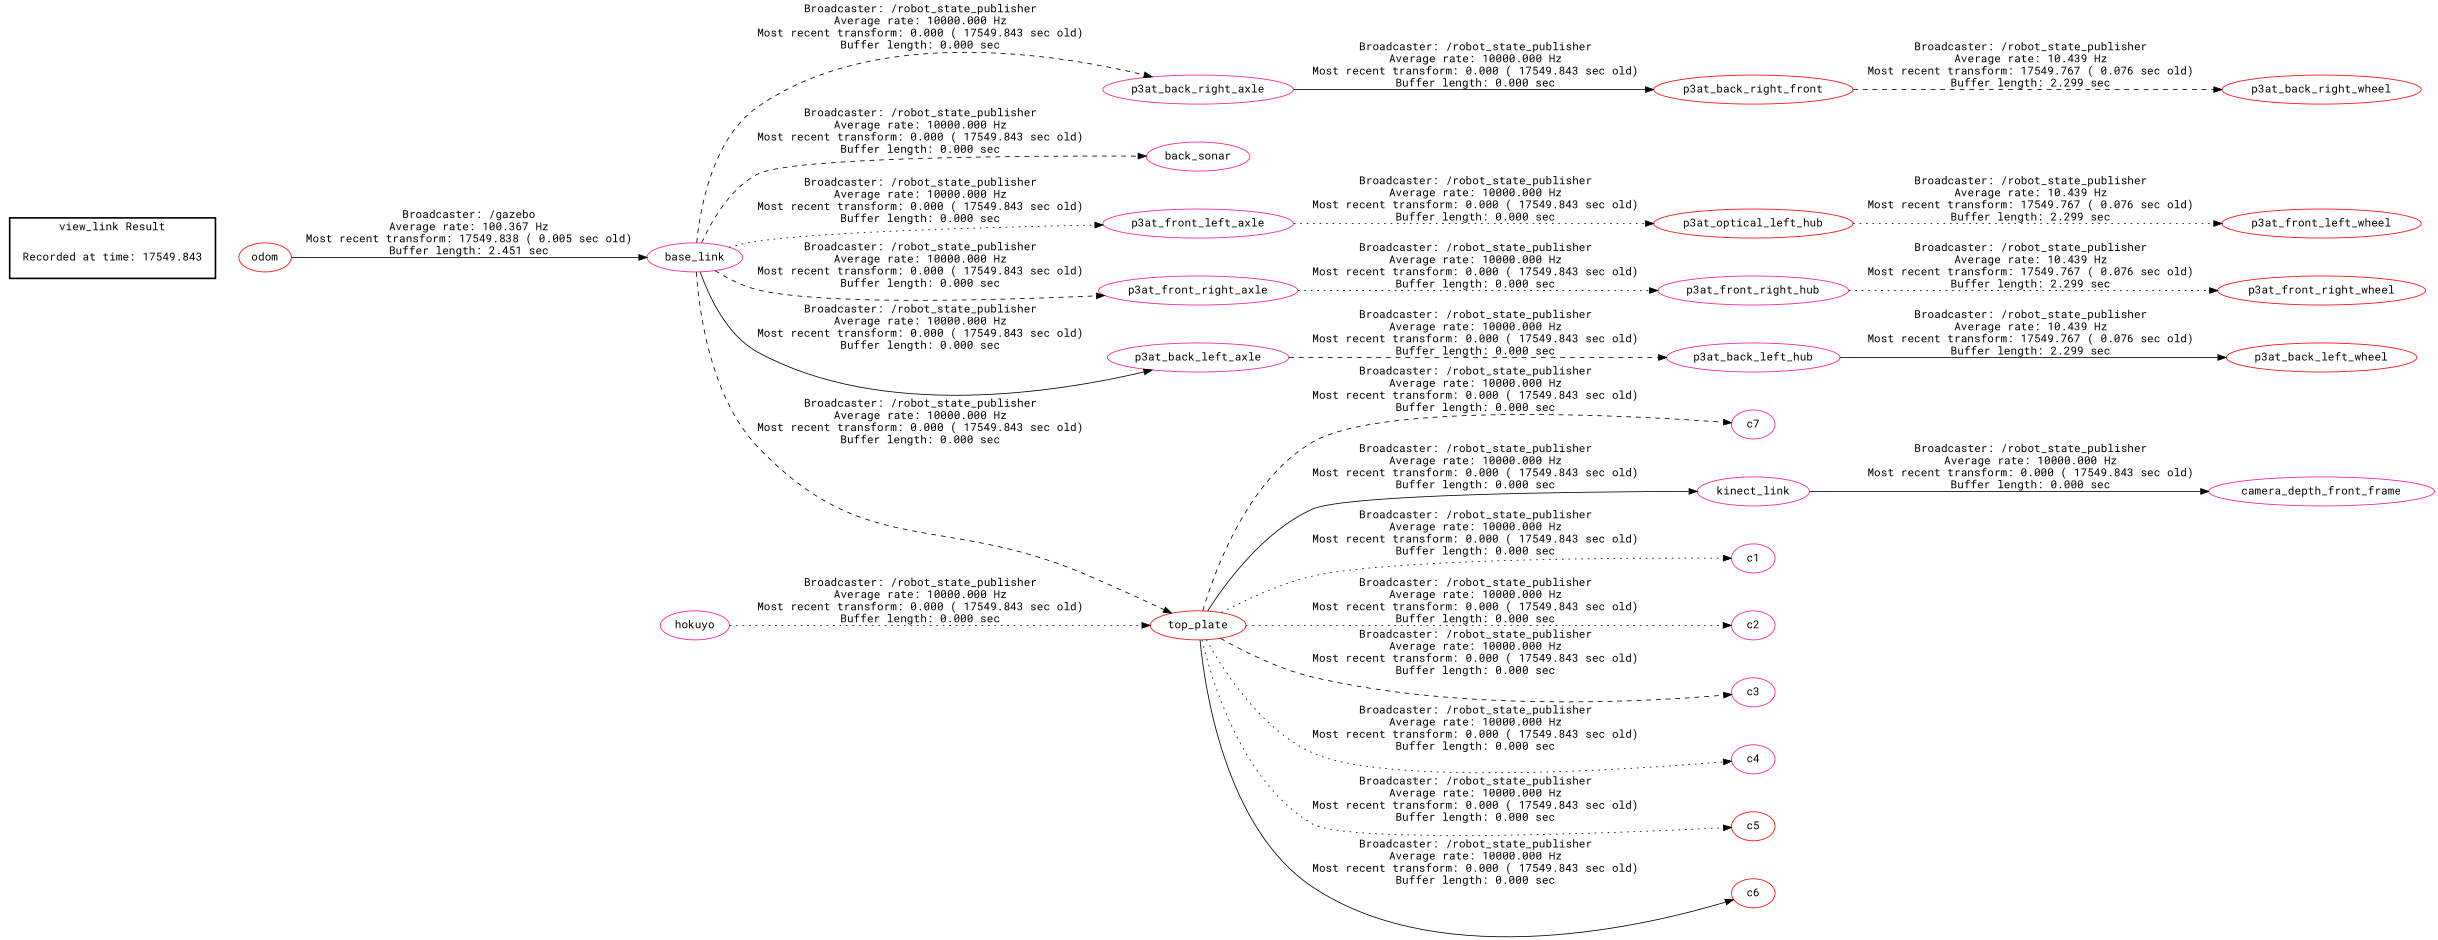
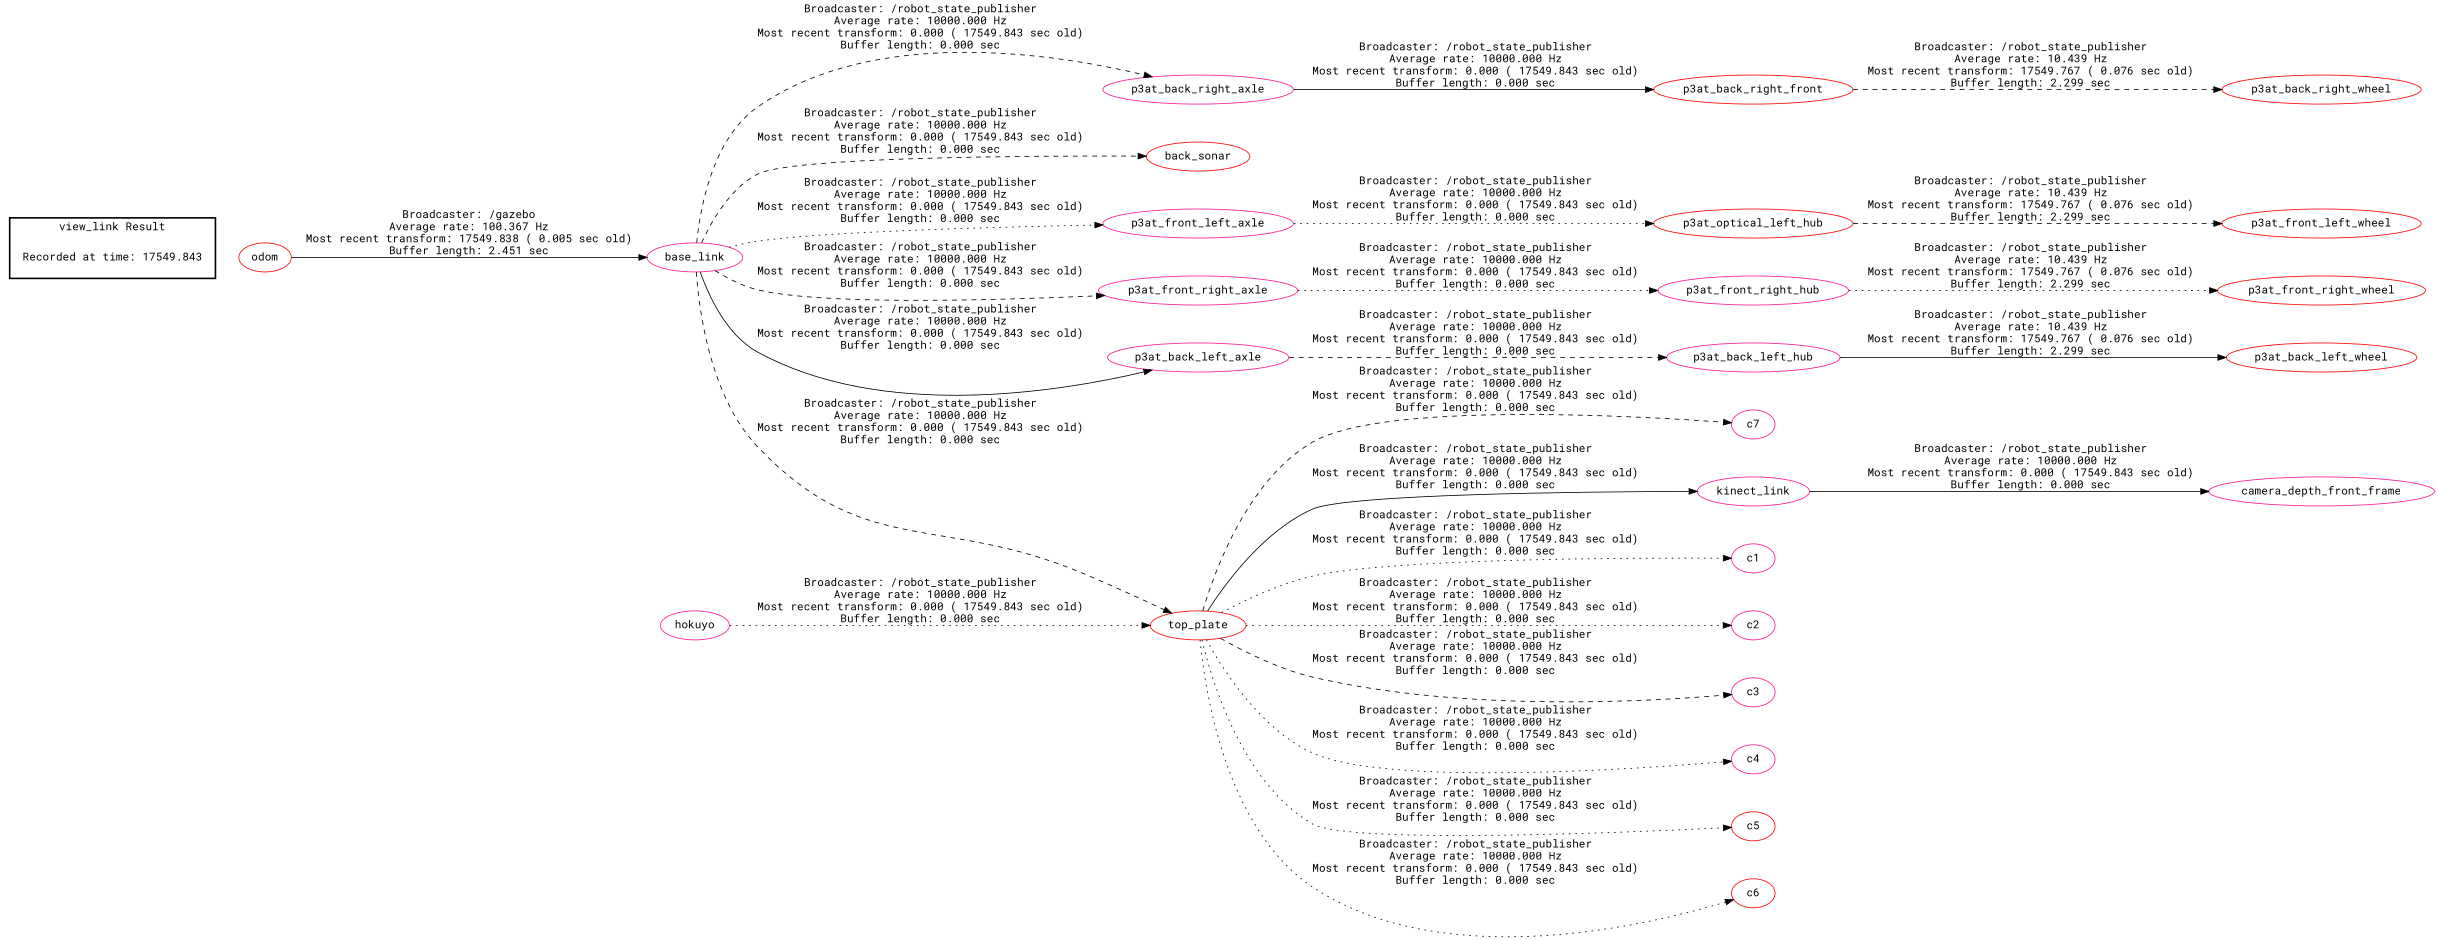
  digraph {
    fontname="Roboto Mono"
    rankdir=LR
    node [color=deeppink fontname="Roboto Mono"]
    edge [fontname="Roboto Mono" style=dashed]
    "Recorded at time: 17549.843" [color=red shape=plaintext]
    odom [color=red]
    base_link
-   back_sonar
+   back_sonar [color=red]
    p3at_front_left_axle
    p3at_front_right_axle
    top_plate [color=red]
    p3at_back_left_axle
    p3at_back_right_axle
    n10 [color=red label=p3at_optical_left_hub]
    p3at_front_right_hub
    c1
    c2
    c3
    c4
    c5 [color=red]
    c6 [color=red]
    c7
    kinect_link
    p3at_back_left_hub
    n21 [color=red label=p3at_back_right_front]
    p3at_front_left_wheel [color=red]
    p3at_front_right_wheel [color=red]
    n24 [label=camera_depth_front_frame]
    hokuyo
    p3at_back_left_wheel [color=red]
    p3at_back_right_wheel [color=red]
    subgraph cluster_1 {
      color=black
      label="view_link Result"
      style=bold
      "Recorded at time: 17549.843"
    }
    "Recorded at time: 17549.843" -> odom [style=invis]
    odom -> base_link [label="Broadcaster: /gazebo\nAverage rate: 100.367 Hz\nMost recent transform: 17549.838 ( 0.005 sec old)\nBuffer length: 2.451 sec\n" style=solid]
    base_link -> back_sonar [label="Broadcaster: /robot_state_publisher\nAverage rate: 10000.000 Hz\nMost recent transform: 0.000 ( 17549.843 sec old)\nBuffer length: 0.000 sec\n"]
    base_link -> p3at_front_left_axle [label="Broadcaster: /robot_state_publisher\nAverage rate: 10000.000 Hz\nMost recent transform: 0.000 ( 17549.843 sec old)\nBuffer length: 0.000 sec\n" style=dotted]
    base_link -> p3at_front_right_axle [label="Broadcaster: /robot_state_publisher\nAverage rate: 10000.000 Hz\nMost recent transform: 0.000 ( 17549.843 sec old)\nBuffer length: 0.000 sec\n"]
    base_link -> top_plate [label="Broadcaster: /robot_state_publisher\nAverage rate: 10000.000 Hz\nMost recent transform: 0.000 ( 17549.843 sec old)\nBuffer length: 0.000 sec\n"]
    base_link -> p3at_back_left_axle [label="Broadcaster: /robot_state_publisher\nAverage rate: 10000.000 Hz\nMost recent transform: 0.000 ( 17549.843 sec old)\nBuffer length: 0.000 sec\n" style=solid]
    base_link -> p3at_back_right_axle [label="Broadcaster: /robot_state_publisher\nAverage rate: 10000.000 Hz\nMost recent transform: 0.000 ( 17549.843 sec old)\nBuffer length: 0.000 sec\n"]
    p3at_front_left_axle -> n10 [label="Broadcaster: /robot_state_publisher\nAverage rate: 10000.000 Hz\nMost recent transform: 0.000 ( 17549.843 sec old)\nBuffer length: 0.000 sec\n" style=dotted]
    p3at_front_right_axle -> p3at_front_right_hub [label="Broadcaster: /robot_state_publisher\nAverage rate: 10000.000 Hz\nMost recent transform: 0.000 ( 17549.843 sec old)\nBuffer length: 0.000 sec\n" style=dotted]
    top_plate -> c1 [label="Broadcaster: /robot_state_publisher\nAverage rate: 10000.000 Hz\nMost recent transform: 0.000 ( 17549.843 sec old)\nBuffer length: 0.000 sec\n" style=dotted]
    top_plate -> c2 [label="Broadcaster: /robot_state_publisher\nAverage rate: 10000.000 Hz\nMost recent transform: 0.000 ( 17549.843 sec old)\nBuffer length: 0.000 sec\n" style=dotted]
    top_plate -> c3 [label="Broadcaster: /robot_state_publisher\nAverage rate: 10000.000 Hz\nMost recent transform: 0.000 ( 17549.843 sec old)\nBuffer length: 0.000 sec\n"]
    top_plate -> c4 [label="Broadcaster: /robot_state_publisher\nAverage rate: 10000.000 Hz\nMost recent transform: 0.000 ( 17549.843 sec old)\nBuffer length: 0.000 sec\n" style=dotted]
    top_plate -> c5 [label="Broadcaster: /robot_state_publisher\nAverage rate: 10000.000 Hz\nMost recent transform: 0.000 ( 17549.843 sec old)\nBuffer length: 0.000 sec\n" style=dotted]
-   top_plate -> c6 [label="Broadcaster: /robot_state_publisher\nAverage rate: 10000.000 Hz\nMost recent transform: 0.000 ( 17549.843 sec old)\nBuffer length: 0.000 sec\n" style=solid]
+   top_plate -> c6 [label="Broadcaster: /robot_state_publisher\nAverage rate: 10000.000 Hz\nMost recent transform: 0.000 ( 17549.843 sec old)\nBuffer length: 0.000 sec\n" style=dotted]
    top_plate -> c7 [label="Broadcaster: /robot_state_publisher\nAverage rate: 10000.000 Hz\nMost recent transform: 0.000 ( 17549.843 sec old)\nBuffer length: 0.000 sec\n"]
    top_plate -> kinect_link [label="Broadcaster: /robot_state_publisher\nAverage rate: 10000.000 Hz\nMost recent transform: 0.000 ( 17549.843 sec old)\nBuffer length: 0.000 sec\n" style=solid]
    p3at_back_left_axle -> p3at_back_left_hub [label="Broadcaster: /robot_state_publisher\nAverage rate: 10000.000 Hz\nMost recent transform: 0.000 ( 17549.843 sec old)\nBuffer length: 0.000 sec\n"]
    p3at_back_right_axle -> n21 [label="Broadcaster: /robot_state_publisher\nAverage rate: 10000.000 Hz\nMost recent transform: 0.000 ( 17549.843 sec old)\nBuffer length: 0.000 sec\n" style=solid]
-   n10 -> p3at_front_left_wheel [label="Broadcaster: /robot_state_publisher\nAverage rate: 10.439 Hz\nMost recent transform: 17549.767 ( 0.076 sec old)\nBuffer length: 2.299 sec\n" style=dotted]
+   n10 -> p3at_front_left_wheel [label="Broadcaster: /robot_state_publisher\nAverage rate: 10.439 Hz\nMost recent transform: 17549.767 ( 0.076 sec old)\nBuffer length: 2.299 sec\n"]
    p3at_front_right_hub -> p3at_front_right_wheel [label="Broadcaster: /robot_state_publisher\nAverage rate: 10.439 Hz\nMost recent transform: 17549.767 ( 0.076 sec old)\nBuffer length: 2.299 sec\n" style=dotted]
    kinect_link -> n24 [label="Broadcaster: /robot_state_publisher\nAverage rate: 10000.000 Hz\nMost recent transform: 0.000 ( 17549.843 sec old)\nBuffer length: 0.000 sec\n" style=solid]
    p3at_back_left_hub -> p3at_back_left_wheel [label="Broadcaster: /robot_state_publisher\nAverage rate: 10.439 Hz\nMost recent transform: 17549.767 ( 0.076 sec old)\nBuffer length: 2.299 sec\n" style=solid]
    n21 -> p3at_back_right_wheel [label="Broadcaster: /robot_state_publisher\nAverage rate: 10.439 Hz\nMost recent transform: 17549.767 ( 0.076 sec old)\nBuffer length: 2.299 sec\n"]
    hokuyo -> top_plate [label="Broadcaster: /robot_state_publisher\nAverage rate: 10000.000 Hz\nMost recent transform: 0.000 ( 17549.843 sec old)\nBuffer length: 0.000 sec\n" style=dotted]
  }
